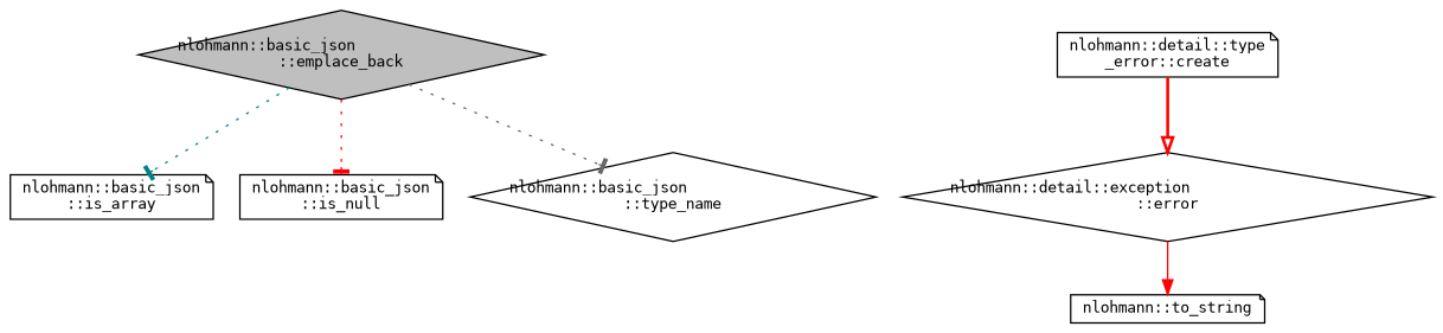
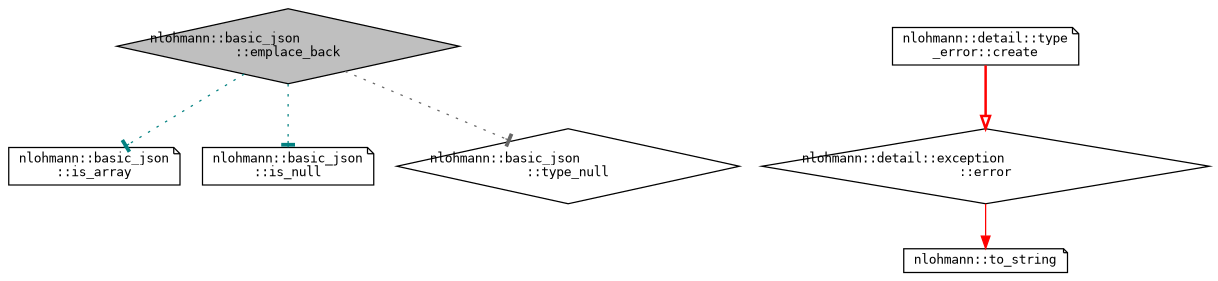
  digraph {
    fontname="DejaVu Sans Mono"
    rankdir=TB
    node [color=black fillcolor=white fontname="DejaVu Sans Mono" fontsize=10 shape=note style=filled]
    edge [arrowhead=tee color=teal fontname="DejaVu Sans Mono" fontsize=10 labelfontname=Helvetica labelfontsize=10 style=dotted]
    n1 [fillcolor=grey75 fontcolor=black height=0.2 label="nlohmann::basic_json\l::emplace_back" shape=diamond width=0.4]
    n2 [height=0.2 label="nlohmann::basic_json\l::is_array" width=0.4]
    n3 [height=0.2 label="nlohmann::basic_json\l::is_null" width=0.4]
-   n4 [height=0.2 label="nlohmann::basic_json\l::type_name" shape=diamond width=0.4]
+   n4 [height=0.2 label="nlohmann::basic_json\l::type_null" shape=diamond width=0.4]
    n5 [height=0.2 label="nlohmann::detail::type\l_error::create" width=0.4]
    n6 [height=0.2 label="nlohmann::detail::exception\l::error" shape=diamond width=0.4]
    n7 [height=0.2 label="nlohmann::to_string" width=0.4]
    n1 -> n2
-   n1 -> n3 [color=red]
+   n1 -> n3
    n1 -> n4 [color=gray40]
    n5 -> n6 [arrowhead=onormal color=red style=bold]
    n6 -> n7 [arrowhead=normal color=red style=solid]
  }
